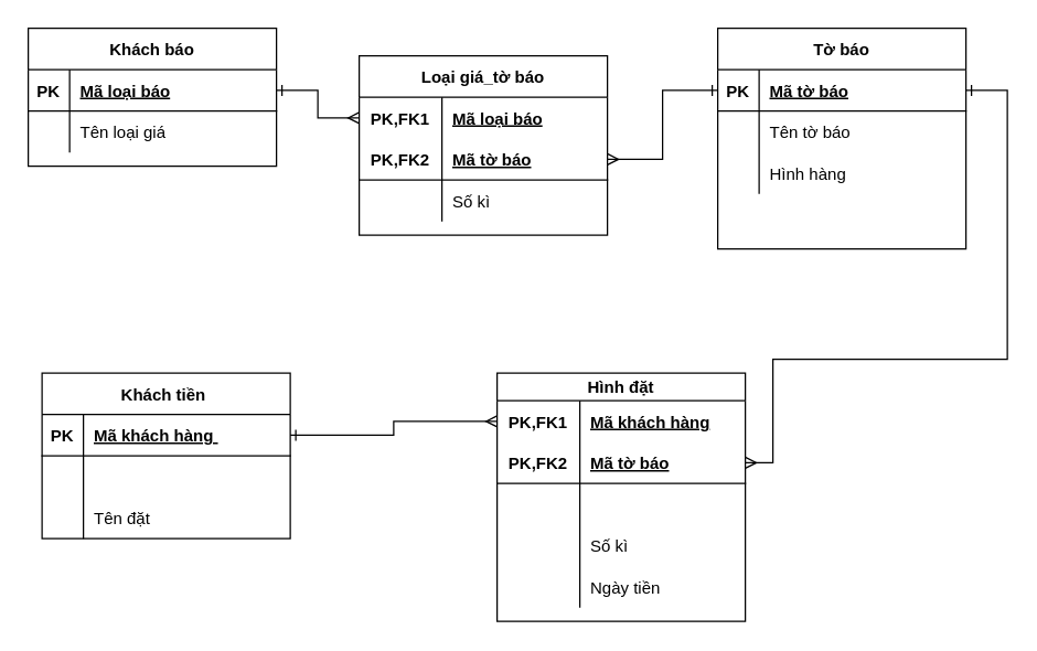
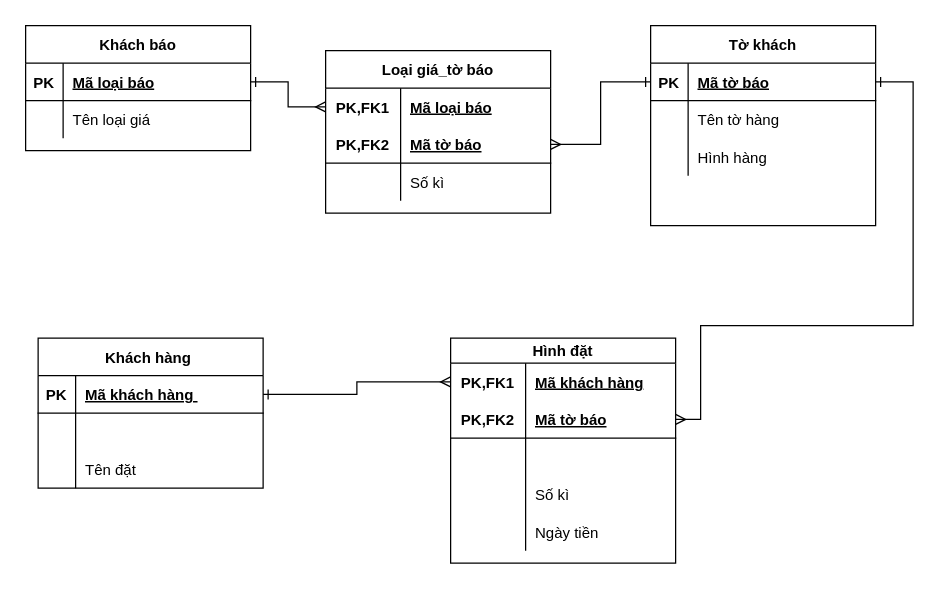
  <mxCell id="0" />
  <mxCell id="1" parent="0" />
  <mxCell id="2" value="Khách báo" style="shape=table;startSize=30;container=1;collapsible=1;childLayout=tableLayout;fixedRows=1;rowLines=0;fontStyle=1;align=center;resizeLast=1;" vertex="1" parent="1"><mxGeometry x="20" y="20" width="180" height="100" as="geometry" /></mxCell>
  <mxCell id="3" value="" style="shape=partialRectangle;collapsible=0;dropTarget=0;pointerEvents=0;fillColor=none;top=0;left=0;bottom=1;right=0;points=[[0,0.5],[1,0.5]];portConstraint=eastwest;" vertex="1" parent="2"><mxGeometry y="30" width="180" height="30" as="geometry" /></mxCell>
  <mxCell id="4" value="PK" style="shape=partialRectangle;connectable=0;fillColor=none;top=0;left=0;bottom=0;right=0;fontStyle=1;overflow=hidden;" vertex="1" parent="3"><mxGeometry width="30" height="30" as="geometry" /></mxCell>
  <mxCell id="5" value="Mã loại báo" style="shape=partialRectangle;connectable=0;fillColor=none;top=0;left=0;bottom=0;right=0;align=left;spacingLeft=6;fontStyle=5;overflow=hidden;" vertex="1" parent="3"><mxGeometry x="30" width="150" height="30" as="geometry" /></mxCell>
  <mxCell id="6" value="" style="shape=partialRectangle;collapsible=0;dropTarget=0;pointerEvents=0;fillColor=none;top=0;left=0;bottom=0;right=0;points=[[0,0.5],[1,0.5]];portConstraint=eastwest;" vertex="1" parent="2"><mxGeometry y="60" width="180" height="30" as="geometry" /></mxCell>
  <mxCell id="7" value="" style="shape=partialRectangle;connectable=0;fillColor=none;top=0;left=0;bottom=0;right=0;editable=1;overflow=hidden;" vertex="1" parent="6"><mxGeometry width="30" height="30" as="geometry" /></mxCell>
  <mxCell id="8" value="Tên loại giá" style="shape=partialRectangle;connectable=0;fillColor=none;top=0;left=0;bottom=0;right=0;align=left;spacingLeft=6;overflow=hidden;" vertex="1" parent="6"><mxGeometry x="30" width="150" height="30" as="geometry" /></mxCell>
- <mxCell id="9" value="Tờ báo" style="shape=table;startSize=30;container=1;collapsible=1;childLayout=tableLayout;fixedRows=1;rowLines=0;fontStyle=1;align=center;resizeLast=1;" vertex="1" parent="1"><mxGeometry x="520" y="20" width="180" height="160" as="geometry" /></mxCell>
+ <mxCell id="9" value="Tờ khách" style="shape=table;startSize=30;container=1;collapsible=1;childLayout=tableLayout;fixedRows=1;rowLines=0;fontStyle=1;align=center;resizeLast=1;" vertex="1" parent="1"><mxGeometry x="520" y="20" width="180" height="160" as="geometry" /></mxCell>
  <mxCell id="10" value="" style="shape=partialRectangle;collapsible=0;dropTarget=0;pointerEvents=0;fillColor=none;top=0;left=0;bottom=1;right=0;points=[[0,0.5],[1,0.5]];portConstraint=eastwest;" vertex="1" parent="9"><mxGeometry y="30" width="180" height="30" as="geometry" /></mxCell>
  <mxCell id="11" value="PK" style="shape=partialRectangle;connectable=0;fillColor=none;top=0;left=0;bottom=0;right=0;fontStyle=1;overflow=hidden;" vertex="1" parent="10"><mxGeometry width="30" height="30" as="geometry" /></mxCell>
  <mxCell id="12" value="Mã tờ báo" style="shape=partialRectangle;connectable=0;fillColor=none;top=0;left=0;bottom=0;right=0;align=left;spacingLeft=6;fontStyle=5;overflow=hidden;" vertex="1" parent="10"><mxGeometry x="30" width="150" height="30" as="geometry" /></mxCell>
  <mxCell id="13" value="" style="shape=partialRectangle;collapsible=0;dropTarget=0;pointerEvents=0;fillColor=none;top=0;left=0;bottom=0;right=0;points=[[0,0.5],[1,0.5]];portConstraint=eastwest;" vertex="1" parent="9"><mxGeometry y="60" width="180" height="30" as="geometry" /></mxCell>
  <mxCell id="14" value="" style="shape=partialRectangle;connectable=0;fillColor=none;top=0;left=0;bottom=0;right=0;editable=1;overflow=hidden;" vertex="1" parent="13"><mxGeometry width="30" height="30" as="geometry" /></mxCell>
- <mxCell id="15" value="Tên tờ báo" style="shape=partialRectangle;connectable=0;fillColor=none;top=0;left=0;bottom=0;right=0;align=left;spacingLeft=6;overflow=hidden;" vertex="1" parent="13"><mxGeometry x="30" width="150" height="30" as="geometry" /></mxCell>
+ <mxCell id="15" value="Tên tờ hàng" style="shape=partialRectangle;connectable=0;fillColor=none;top=0;left=0;bottom=0;right=0;align=left;spacingLeft=6;overflow=hidden;" vertex="1" parent="13"><mxGeometry x="30" width="150" height="30" as="geometry" /></mxCell>
  <mxCell id="16" value="" style="shape=partialRectangle;collapsible=0;dropTarget=0;pointerEvents=0;fillColor=none;top=0;left=0;bottom=0;right=0;points=[[0,0.5],[1,0.5]];portConstraint=eastwest;" vertex="1" parent="9"><mxGeometry y="90" width="180" height="30" as="geometry" /></mxCell>
  <mxCell id="17" value="" style="shape=partialRectangle;connectable=0;fillColor=none;top=0;left=0;bottom=0;right=0;editable=1;overflow=hidden;" vertex="1" parent="16"><mxGeometry width="30" height="30" as="geometry" /></mxCell>
  <mxCell id="18" value="Hình hàng" style="shape=partialRectangle;connectable=0;fillColor=none;top=0;left=0;bottom=0;right=0;align=left;spacingLeft=6;overflow=hidden;" vertex="1" parent="16"><mxGeometry x="30" width="150" height="30" as="geometry" /></mxCell>
  <mxCell id="19" value="" style="shape=partialRectangle;collapsible=0;dropTarget=0;pointerEvents=0;fillColor=none;top=0;left=0;bottom=0;right=0;points=[[0,0.5],[1,0.5]];portConstraint=eastwest;" vertex="1" parent="9"><mxGeometry y="120" width="180" height="30" as="geometry" /></mxCell>
  <mxCell id="20" value="" style="shape=partialRectangle;connectable=0;fillColor=none;top=0;left=0;bottom=0;right=0;editable=1;overflow=hidden;" vertex="1" parent="19"><mxGeometry width="30" height="30" as="geometry" /></mxCell>
- <mxCell id="21" value="Khách tiền " style="shape=table;startSize=30;container=1;collapsible=1;childLayout=tableLayout;fixedRows=1;rowLines=0;fontStyle=1;align=center;resizeLast=1;" vertex="1" parent="1"><mxGeometry x="30" y="270" width="180" height="120" as="geometry" /></mxCell>
+ <mxCell id="21" value="Khách hàng " style="shape=table;startSize=30;container=1;collapsible=1;childLayout=tableLayout;fixedRows=1;rowLines=0;fontStyle=1;align=center;resizeLast=1;" vertex="1" parent="1"><mxGeometry x="30" y="270" width="180" height="120" as="geometry" /></mxCell>
  <mxCell id="22" value="" style="shape=partialRectangle;collapsible=0;dropTarget=0;pointerEvents=0;fillColor=none;top=0;left=0;bottom=1;right=0;points=[[0,0.5],[1,0.5]];portConstraint=eastwest;" vertex="1" parent="21"><mxGeometry y="30" width="180" height="30" as="geometry" /></mxCell>
  <mxCell id="23" value="PK" style="shape=partialRectangle;connectable=0;fillColor=none;top=0;left=0;bottom=0;right=0;fontStyle=1;overflow=hidden;" vertex="1" parent="22"><mxGeometry width="30" height="30" as="geometry" /></mxCell>
  <mxCell id="24" value="Mã khách hàng " style="shape=partialRectangle;connectable=0;fillColor=none;top=0;left=0;bottom=0;right=0;align=left;spacingLeft=6;fontStyle=5;overflow=hidden;" vertex="1" parent="22"><mxGeometry x="30" width="150" height="30" as="geometry" /></mxCell>
  <mxCell id="25" value="" style="shape=partialRectangle;collapsible=0;dropTarget=0;pointerEvents=0;fillColor=none;top=0;left=0;bottom=0;right=0;points=[[0,0.5],[1,0.5]];portConstraint=eastwest;" vertex="1" parent="21"><mxGeometry y="60" width="180" height="30" as="geometry" /></mxCell>
  <mxCell id="26" value="" style="shape=partialRectangle;connectable=0;fillColor=none;top=0;left=0;bottom=0;right=0;editable=1;overflow=hidden;" vertex="1" parent="25"><mxGeometry width="30" height="30" as="geometry" /></mxCell>
  <mxCell id="27" value="" style="shape=partialRectangle;collapsible=0;dropTarget=0;pointerEvents=0;fillColor=none;top=0;left=0;bottom=0;right=0;points=[[0,0.5],[1,0.5]];portConstraint=eastwest;" vertex="1" parent="21"><mxGeometry y="90" width="180" height="30" as="geometry" /></mxCell>
  <mxCell id="28" value="" style="shape=partialRectangle;connectable=0;fillColor=none;top=0;left=0;bottom=0;right=0;editable=1;overflow=hidden;" vertex="1" parent="27"><mxGeometry width="30" height="30" as="geometry" /></mxCell>
  <mxCell id="29" value="Tên đặt" style="shape=partialRectangle;connectable=0;fillColor=none;top=0;left=0;bottom=0;right=0;align=left;spacingLeft=6;overflow=hidden;" vertex="1" parent="27"><mxGeometry x="30" width="150" height="30" as="geometry" /></mxCell>
  <mxCell id="30" value="Hình đặt" style="shape=table;startSize=20;container=1;collapsible=1;childLayout=tableLayout;fixedRows=1;rowLines=0;fontStyle=1;align=center;resizeLast=1;" vertex="1" parent="1"><mxGeometry x="360" y="270" width="180" height="180" as="geometry" /></mxCell>
  <mxCell id="31" value="" style="shape=partialRectangle;collapsible=0;dropTarget=0;pointerEvents=0;fillColor=none;top=0;left=0;bottom=0;right=0;points=[[0,0.5],[1,0.5]];portConstraint=eastwest;" vertex="1" parent="30"><mxGeometry y="20" width="180" height="30" as="geometry" /></mxCell>
  <mxCell id="32" value="PK,FK1" style="shape=partialRectangle;connectable=0;fillColor=none;top=0;left=0;bottom=0;right=0;fontStyle=1;overflow=hidden;" vertex="1" parent="31"><mxGeometry width="60" height="30" as="geometry" /></mxCell>
  <mxCell id="33" value="Mã khách hàng" style="shape=partialRectangle;connectable=0;fillColor=none;top=0;left=0;bottom=0;right=0;align=left;spacingLeft=6;fontStyle=5;overflow=hidden;" vertex="1" parent="31"><mxGeometry x="60" width="120" height="30" as="geometry" /></mxCell>
  <mxCell id="34" value="" style="shape=partialRectangle;collapsible=0;dropTarget=0;pointerEvents=0;fillColor=none;top=0;left=0;bottom=1;right=0;points=[[0,0.5],[1,0.5]];portConstraint=eastwest;" vertex="1" parent="30"><mxGeometry y="50" width="180" height="30" as="geometry" /></mxCell>
  <mxCell id="35" value="PK,FK2" style="shape=partialRectangle;connectable=0;fillColor=none;top=0;left=0;bottom=0;right=0;fontStyle=1;overflow=hidden;" vertex="1" parent="34"><mxGeometry width="60" height="30" as="geometry" /></mxCell>
  <mxCell id="36" value="Mã tờ báo" style="shape=partialRectangle;connectable=0;fillColor=none;top=0;left=0;bottom=0;right=0;align=left;spacingLeft=6;fontStyle=5;overflow=hidden;" vertex="1" parent="34"><mxGeometry x="60" width="120" height="30" as="geometry" /></mxCell>
  <mxCell id="37" value="" style="shape=partialRectangle;collapsible=0;dropTarget=0;pointerEvents=0;fillColor=none;top=0;left=0;bottom=0;right=0;points=[[0,0.5],[1,0.5]];portConstraint=eastwest;" vertex="1" parent="30"><mxGeometry y="80" width="180" height="30" as="geometry" /></mxCell>
  <mxCell id="38" value="" style="shape=partialRectangle;connectable=0;fillColor=none;top=0;left=0;bottom=0;right=0;editable=1;overflow=hidden;" vertex="1" parent="37"><mxGeometry width="60" height="30" as="geometry" /></mxCell>
  <mxCell id="39" value="" style="shape=partialRectangle;collapsible=0;dropTarget=0;pointerEvents=0;fillColor=none;top=0;left=0;bottom=0;right=0;points=[[0,0.5],[1,0.5]];portConstraint=eastwest;" vertex="1" parent="30"><mxGeometry y="110" width="180" height="30" as="geometry" /></mxCell>
  <mxCell id="40" value="" style="shape=partialRectangle;connectable=0;fillColor=none;top=0;left=0;bottom=0;right=0;fontStyle=0;overflow=hidden;" vertex="1" parent="39"><mxGeometry width="60" height="30" as="geometry" /></mxCell>
  <mxCell id="41" value="Số kì" style="shape=partialRectangle;connectable=0;fillColor=none;top=0;left=0;bottom=0;right=0;align=left;spacingLeft=6;fontStyle=0;overflow=hidden;" vertex="1" parent="39"><mxGeometry x="60" width="120" height="30" as="geometry" /></mxCell>
  <mxCell id="42" value="" style="shape=partialRectangle;collapsible=0;dropTarget=0;pointerEvents=0;fillColor=none;top=0;left=0;bottom=0;right=0;points=[[0,0.5],[1,0.5]];portConstraint=eastwest;" vertex="1" parent="30"><mxGeometry y="140" width="180" height="30" as="geometry" /></mxCell>
  <mxCell id="43" value="" style="shape=partialRectangle;connectable=0;fillColor=none;top=0;left=0;bottom=0;right=0;fontStyle=0;overflow=hidden;" vertex="1" parent="42"><mxGeometry width="60" height="30" as="geometry" /></mxCell>
  <mxCell id="44" value="Ngày tiền" style="shape=partialRectangle;connectable=0;fillColor=none;top=0;left=0;bottom=0;right=0;align=left;spacingLeft=6;fontStyle=0;overflow=hidden;" vertex="1" parent="42"><mxGeometry x="60" width="120" height="30" as="geometry" /></mxCell>
  <mxCell id="45" value="Loại giá_tờ báo" style="shape=table;startSize=30;container=1;collapsible=1;childLayout=tableLayout;fixedRows=1;rowLines=0;fontStyle=1;align=center;resizeLast=1;" vertex="1" parent="1"><mxGeometry x="260" y="40" width="180" height="130" as="geometry" /></mxCell>
  <mxCell id="46" value="" style="shape=partialRectangle;collapsible=0;dropTarget=0;pointerEvents=0;fillColor=none;top=0;left=0;bottom=0;right=0;points=[[0,0.5],[1,0.5]];portConstraint=eastwest;" vertex="1" parent="45"><mxGeometry y="30" width="180" height="30" as="geometry" /></mxCell>
  <mxCell id="47" value="PK,FK1" style="shape=partialRectangle;connectable=0;fillColor=none;top=0;left=0;bottom=0;right=0;fontStyle=1;overflow=hidden;" vertex="1" parent="46"><mxGeometry width="60" height="30" as="geometry" /></mxCell>
  <mxCell id="48" value="Mã loại báo" style="shape=partialRectangle;connectable=0;fillColor=none;top=0;left=0;bottom=0;right=0;align=left;spacingLeft=6;fontStyle=5;overflow=hidden;" vertex="1" parent="46"><mxGeometry x="60" width="120" height="30" as="geometry" /></mxCell>
  <mxCell id="49" value="" style="shape=partialRectangle;collapsible=0;dropTarget=0;pointerEvents=0;fillColor=none;top=0;left=0;bottom=1;right=0;points=[[0,0.5],[1,0.5]];portConstraint=eastwest;" vertex="1" parent="45"><mxGeometry y="60" width="180" height="30" as="geometry" /></mxCell>
  <mxCell id="50" value="PK,FK2" style="shape=partialRectangle;connectable=0;fillColor=none;top=0;left=0;bottom=0;right=0;fontStyle=1;overflow=hidden;" vertex="1" parent="49"><mxGeometry width="60" height="30" as="geometry" /></mxCell>
  <mxCell id="51" value="Mã tờ báo" style="shape=partialRectangle;connectable=0;fillColor=none;top=0;left=0;bottom=0;right=0;align=left;spacingLeft=6;fontStyle=5;overflow=hidden;" vertex="1" parent="49"><mxGeometry x="60" width="120" height="30" as="geometry" /></mxCell>
  <mxCell id="52" value="" style="shape=partialRectangle;collapsible=0;dropTarget=0;pointerEvents=0;fillColor=none;top=0;left=0;bottom=0;right=0;points=[[0,0.5],[1,0.5]];portConstraint=eastwest;" vertex="1" parent="45"><mxGeometry y="90" width="180" height="30" as="geometry" /></mxCell>
  <mxCell id="53" value="" style="shape=partialRectangle;connectable=0;fillColor=none;top=0;left=0;bottom=0;right=0;editable=1;overflow=hidden;" vertex="1" parent="52"><mxGeometry width="60" height="30" as="geometry" /></mxCell>
  <mxCell id="54" value="Số kì" style="shape=partialRectangle;connectable=0;fillColor=none;top=0;left=0;bottom=0;right=0;align=left;spacingLeft=6;overflow=hidden;" vertex="1" parent="52"><mxGeometry x="60" width="120" height="30" as="geometry" /></mxCell>
  <mxCell id="55" style="edgeStyle=orthogonalEdgeStyle;rounded=0;orthogonalLoop=1;jettySize=auto;html=1;startArrow=ERone;startFill=0;endArrow=ERmany;endFill=0;" edge="1" parent="1" source="3" target="46"><mxGeometry relative="1" as="geometry" /></mxCell>
  <mxCell id="56" style="edgeStyle=orthogonalEdgeStyle;rounded=0;orthogonalLoop=1;jettySize=auto;html=1;startArrow=ERone;startFill=0;endArrow=ERmany;endFill=0;" edge="1" parent="1" source="10" target="49"><mxGeometry relative="1" as="geometry" /></mxCell>
  <mxCell id="57" style="edgeStyle=orthogonalEdgeStyle;rounded=0;orthogonalLoop=1;jettySize=auto;html=1;startArrow=ERone;startFill=0;endArrow=ERmany;endFill=0;" edge="1" parent="1" source="22" target="31"><mxGeometry relative="1" as="geometry" /></mxCell>
  <mxCell id="58" style="edgeStyle=orthogonalEdgeStyle;rounded=0;orthogonalLoop=1;jettySize=auto;html=1;entryX=1;entryY=0.5;entryDx=0;entryDy=0;startArrow=ERone;startFill=0;endArrow=ERmany;endFill=0;" edge="1" parent="1" source="10" target="34"><mxGeometry relative="1" as="geometry"><Array as="points"><mxPoint x="730" y="65" /><mxPoint x="730" y="260" /><mxPoint x="560" y="260" /><mxPoint x="560" y="335" /></Array></mxGeometry></mxCell>
